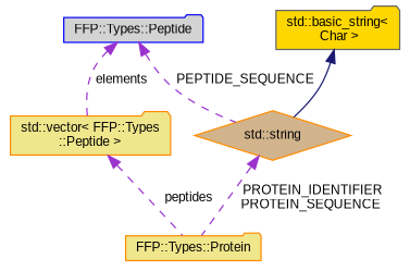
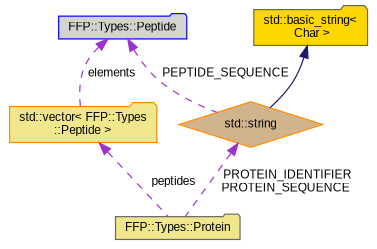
  digraph {
    fontname="Liberation Sans"
    node [color=gray40 fillcolor=khaki fontname="Liberation Sans" fontsize=10 shape=folder style=filled]
    edge [color=darkorchid3 dir=back fontname="Liberation Sans" fontsize=10 labelfontname=Helvetica labelfontsize=10 style=dashed]
-   n1 [color=darkorange fontcolor=black height=0.2 label="FFP::Types::Protein" width=0.4]
+   n1 [fontcolor=black height=0.2 label="FFP::Types::Protein" width=0.4]
    n2 [color=darkorange fillcolor=tan height=0.2 label="std::string" shape=diamond width=0.4]
    n3 [color=blue fillcolor=lightgrey height=0.2 label="FFP::Types::Peptide" width=0.4]
    n4 [color=darkorange height=0.2 label="std::vector\< FFP::Types\l::Peptide \>" width=0.4]
    n5 [fillcolor=gold height=0.2 label="std::basic_string\<\l Char \>" width=0.4]
    n2 -> n1 [label=" PROTEIN_IDENTIFIER\nPROTEIN_SEQUENCE"]
    n3 -> n2 [label=" PEPTIDE_SEQUENCE"]
    n3 -> n4 [label=" elements"]
    n4 -> n1 [label=" peptides"]
    n5 -> n2 [color=midnightblue style=solid]
  }
